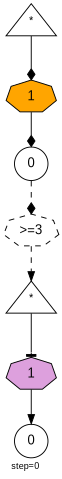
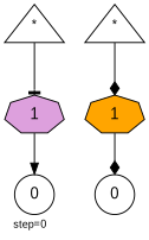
  digraph {
    fontsize=10
    label="step=0"
    labeljust=left
    labelloc=bottom
    fontname="Liberation Sans"
    node [color=black labelfontcolor=black peripheries=1 shape=septagon fontname="Liberation Sans"]
    edge [color=black arrowhead=diamond fontname="Liberation Sans"]
    n1 [label=<<SUP>*</SUP>> shape=triangle]
    n2 [label=1 style=filled fillcolor=plum labelfontcolor=""]
    n3 [label=<<SUP>*</SUP>> shape=triangle]
    n4 [label=1 style=filled fillcolor=orange labelfontcolor=""]
    n5 [label=<0> shape=circle]
-   n6 [label=<&gt;=3> style=dashed labelfontcolor=""]
    n7 [label=<0> shape=circle]
    n1 -> n2 [arrowhead=tee]
    n2 -> n7 [arrowhead=normal]
    n3 -> n4
    n4 -> n5
-   n5 -> n6 [style=dashed]
-   n6 -> n1 [style=dashed arrowhead=normal]
  }
